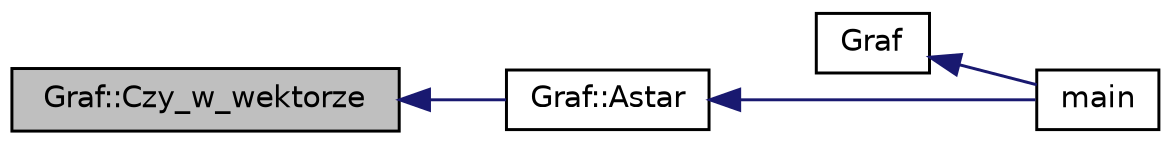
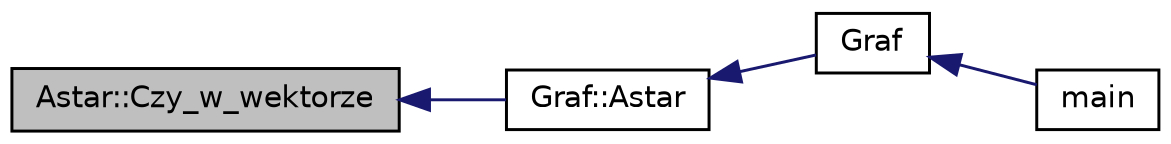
  digraph {
    rankdir=LR
    node [color=black fillcolor=white fontname=Helvetica fontsize=10 shape=record style=filled]
    edge [color=midnightblue dir=back fontname=Helvetica fontsize=10 labelfontname=Helvetica labelfontsize=10 style=solid]
-   n1 [fillcolor=grey75 fontcolor=black height=0.2 label="Graf::Czy_w_wektorze" width=0.4]
+   n1 [fillcolor=grey75 fontcolor=black height=0.2 label="Astar::Czy_w_wektorze" width=0.4]
    n2 [height=0.2 label="Graf::Astar" width=0.4]
    n3 [height=0.2 label=Graf width=0.4]
    n4 [height=0.2 label=main width=0.4]
    n1 -> n2
-   n2 -> n4
+   n2 -> n3
    n3 -> n4
  }
